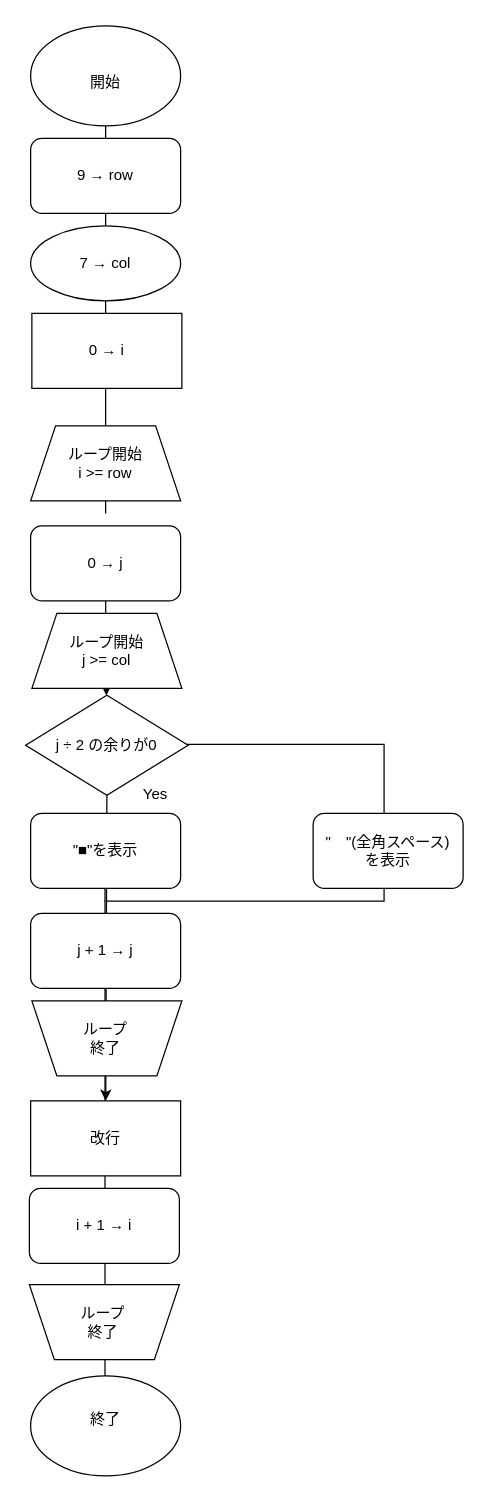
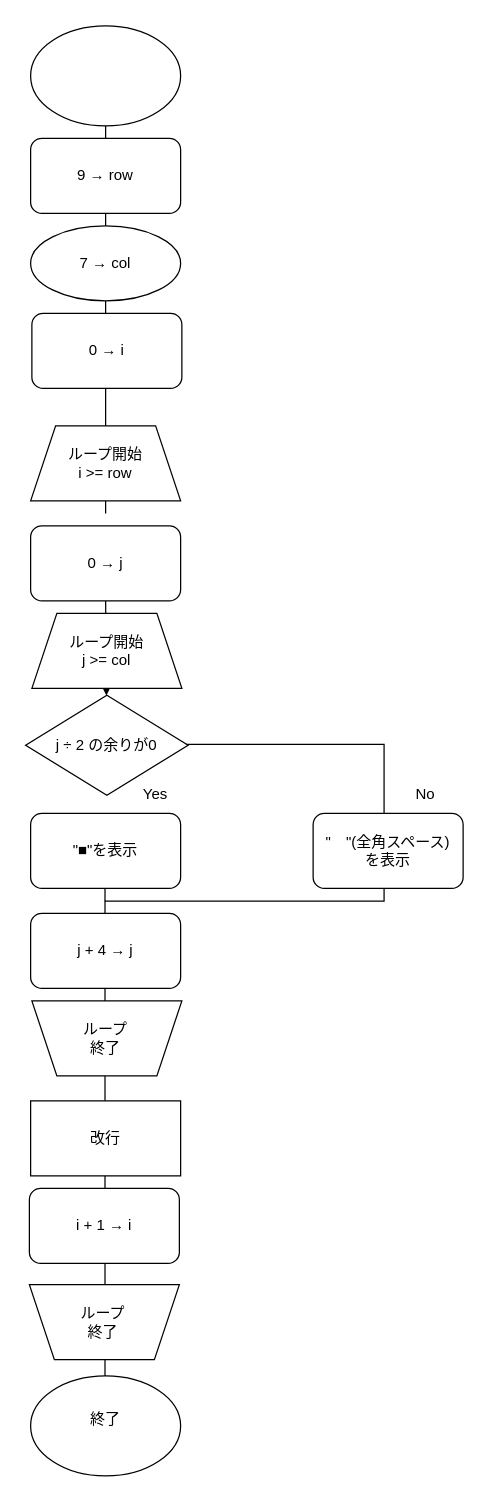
  <mxCell id="0" />
  <mxCell id="1" parent="0" />
  <mxCell id="2" value="" style="edgeStyle=none;html=1;exitX=0.5;exitY=1;exitDx=0;exitDy=0;" edge="1" parent="1" target="30"><mxGeometry relative="1" as="geometry"><mxPoint x="84" y="480" as="sourcePoint" /><mxPoint x="84" y="880" as="targetPoint" /></mxGeometry></mxCell>
  <mxCell id="3" value="" style="group" parent="1" vertex="1" connectable="0"><mxGeometry x="24" y="1030" width="120" height="100" as="geometry" /></mxCell>
  <mxCell id="4" value="" style="ellipse;whiteSpace=wrap;html=1;" parent="3" vertex="1"><mxGeometry y="70" width="120" height="80" as="geometry" /></mxCell>
  <mxCell id="5" value="終了" style="text;html=1;align=center;verticalAlign=middle;whiteSpace=wrap;rounded=0;" parent="3" vertex="1"><mxGeometry x="30" y="90" width="60" height="30" as="geometry" /></mxCell>
  <mxCell id="6" value="" style="endArrow=none;html=1;entryX=0.5;entryY=1;entryDx=0;entryDy=0;exitX=0.5;exitY=0;exitDx=0;exitDy=0;" parent="3" edge="1"><mxGeometry width="50" height="50" relative="1" as="geometry"><mxPoint x="59.5" y="70" as="sourcePoint" /><mxPoint x="59.5" y="-320" as="targetPoint" /></mxGeometry></mxCell>
  <mxCell id="7" value="" style="shape=partialRectangle;whiteSpace=wrap;html=1;bottom=1;right=1;left=1;top=0;fillColor=none;routingCenterX=-0.5;rotation=-90;" parent="1" vertex="1"><mxGeometry x="132.53" y="546" width="125.47" height="223" as="geometry" /></mxCell>
  <mxCell id="8" value="" style="endArrow=none;html=1;entryX=0.5;entryY=1;entryDx=0;entryDy=0;exitX=0.5;exitY=0;exitDx=0;exitDy=0;" parent="1" target="11" edge="1"><mxGeometry width="50" height="50" relative="1" as="geometry"><mxPoint x="84" y="410" as="sourcePoint" /><mxPoint x="164" y="110" as="targetPoint" /></mxGeometry></mxCell>
  <mxCell id="9" value="ループ開始&lt;div&gt;i &amp;gt;= row&lt;/div&gt;" style="shape=trapezoid;perimeter=trapezoidPerimeter;whiteSpace=wrap;html=1;fixedSize=1;" parent="1" vertex="1"><mxGeometry x="24" y="340" width="120" height="60" as="geometry" /></mxCell>
  <mxCell id="10" value="改行" style="whiteSpace=wrap;html=1;rounded=0;" parent="1" vertex="1"><mxGeometry x="24" y="880" width="120" height="60" as="geometry" /></mxCell>
  <mxCell id="11" value="" style="ellipse;whiteSpace=wrap;html=1;" parent="1" vertex="1"><mxGeometry x="24" y="20" width="120" height="80" as="geometry" /></mxCell>
- <mxCell id="12" value="開始" style="text;html=1;align=center;verticalAlign=middle;whiteSpace=wrap;rounded=0;" parent="1" vertex="1"><mxGeometry x="54" y="50" width="60" height="30" as="geometry" /></mxCell>
  <mxCell id="13" value="9 → row" style="rounded=1;whiteSpace=wrap;html=1;" parent="1" vertex="1"><mxGeometry x="24" y="110" width="120" height="60" as="geometry" /></mxCell>
- <mxCell id="14" value="" style="edgeStyle=none;html=1;exitX=0.5;exitY=1;exitDx=0;exitDy=0;" parent="1" source="30" target="10" edge="1"><mxGeometry relative="1" as="geometry"><mxPoint x="84" y="480" as="sourcePoint" /></mxGeometry></mxCell>
  <mxCell id="15" value="&quot;■&quot;を表示" style="rounded=1;whiteSpace=wrap;html=1;" parent="1" vertex="1"><mxGeometry x="24" y="650" width="120" height="60" as="geometry" /></mxCell>
  <mxCell id="16" value="Yes" style="text;html=1;align=center;verticalAlign=middle;whiteSpace=wrap;rounded=0;" parent="1" vertex="1"><mxGeometry x="94" y="620" width="60" height="30" as="geometry" /></mxCell>
+ <mxCell id="17" value="No" style="text;html=1;align=center;verticalAlign=middle;whiteSpace=wrap;rounded=0;" parent="1" vertex="1"><mxGeometry x="310" y="620" width="60" height="30" as="geometry" /></mxCell>
  <mxCell id="18" value="7 → col" style="ellipse;whiteSpace=wrap;html=1;" parent="1" vertex="1"><mxGeometry x="24" y="180" width="120" height="60" as="geometry" /></mxCell>
- <mxCell id="19" value="0 → i" style="whiteSpace=wrap;html=1;rounded=0;" parent="1" vertex="1"><mxGeometry x="25" y="250" width="120" height="60" as="geometry" /></mxCell>
+ <mxCell id="19" value="0 → i" style="rounded=1;whiteSpace=wrap;html=1;" parent="1" vertex="1"><mxGeometry x="25" y="250" width="120" height="60" as="geometry" /></mxCell>
  <mxCell id="20" value="ループ開始&lt;div&gt;j &amp;gt;= col&lt;/div&gt;" style="shape=trapezoid;perimeter=trapezoidPerimeter;whiteSpace=wrap;html=1;fixedSize=1;" parent="1" vertex="1"><mxGeometry x="25" y="490" width="120" height="60" as="geometry" /></mxCell>
  <mxCell id="21" value="0 → j" style="rounded=1;whiteSpace=wrap;html=1;" parent="1" vertex="1"><mxGeometry x="24" y="420" width="120" height="60" as="geometry" /></mxCell>
  <mxCell id="22" value="" style="group" parent="1" vertex="1" connectable="0"><mxGeometry x="25" y="800" width="120" height="60" as="geometry" /></mxCell>
  <mxCell id="23" value="" style="shape=trapezoid;perimeter=trapezoidPerimeter;whiteSpace=wrap;html=1;fixedSize=1;rotation=-180;" parent="22" vertex="1"><mxGeometry width="120" height="60" as="geometry" /></mxCell>
  <mxCell id="24" value="ループ&lt;div&gt;終了&lt;/div&gt;" style="text;html=1;align=center;verticalAlign=middle;whiteSpace=wrap;rounded=0;" parent="22" vertex="1"><mxGeometry x="29" y="15" width="60" height="30" as="geometry" /></mxCell>
- <mxCell id="25" value="j + 1 → j" style="rounded=1;whiteSpace=wrap;html=1;" parent="1" vertex="1"><mxGeometry x="24" y="730" width="120" height="60" as="geometry" /></mxCell>
+ <mxCell id="25" value="j + 4 → j" style="rounded=1;whiteSpace=wrap;html=1;" parent="1" vertex="1"><mxGeometry x="24" y="730" width="120" height="60" as="geometry" /></mxCell>
  <mxCell id="26" value="" style="group" parent="1" vertex="1" connectable="0"><mxGeometry x="23" y="1027" width="120" height="60" as="geometry" /></mxCell>
  <mxCell id="27" value="" style="shape=trapezoid;perimeter=trapezoidPerimeter;whiteSpace=wrap;html=1;fixedSize=1;rotation=-180;" parent="26" vertex="1"><mxGeometry width="120" height="60" as="geometry" /></mxCell>
  <mxCell id="28" value="ループ&lt;div&gt;終了&lt;/div&gt;" style="text;html=1;align=center;verticalAlign=middle;whiteSpace=wrap;rounded=0;" parent="26" vertex="1"><mxGeometry x="29" y="15" width="60" height="30" as="geometry" /></mxCell>
  <mxCell id="29" value="i + 1 → i" style="rounded=1;whiteSpace=wrap;html=1;" parent="1" vertex="1"><mxGeometry x="23" y="950" width="120" height="60" as="geometry" /></mxCell>
  <mxCell id="30" value="j ÷ 2 の余りが0" style="rhombus;whiteSpace=wrap;html=1;" vertex="1" parent="1"><mxGeometry x="20" y="555.5" width="130" height="80" as="geometry" /></mxCell>
  <mxCell id="31" value="&quot;　&quot;(全角スペース)&lt;div&gt;を表示&lt;/div&gt;" style="rounded=1;whiteSpace=wrap;html=1;" vertex="1" parent="1"><mxGeometry x="250" y="650" width="120" height="60" as="geometry" /></mxCell>
